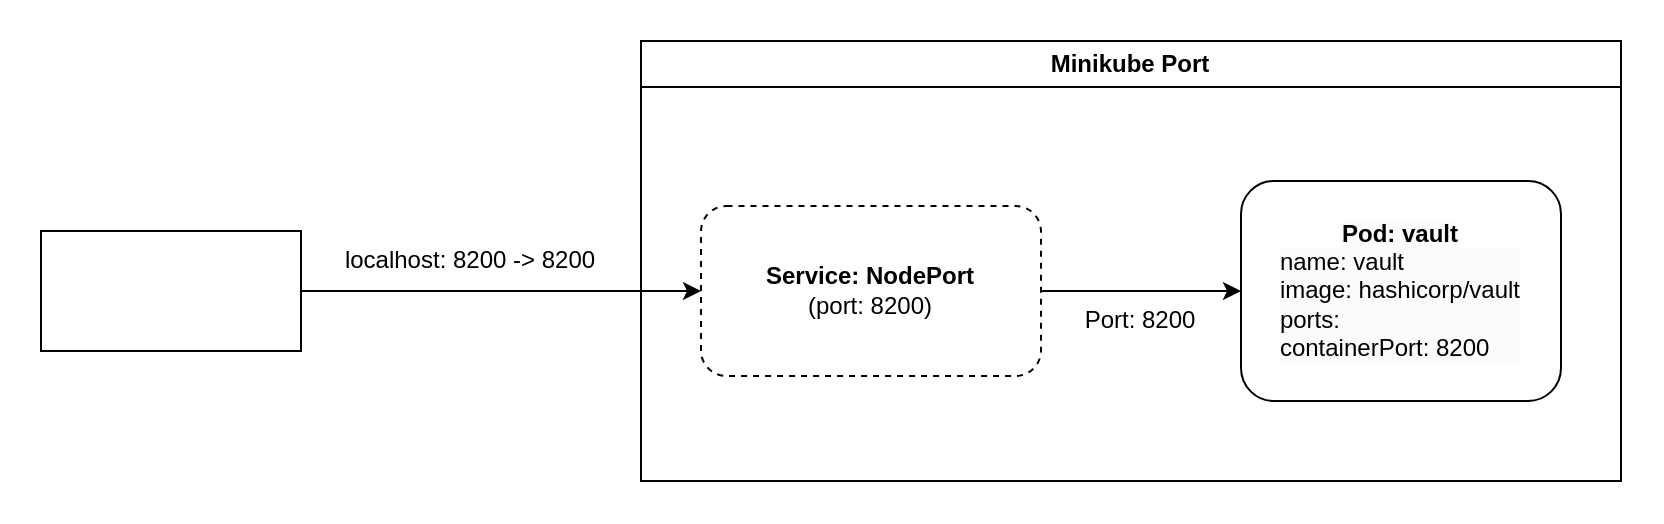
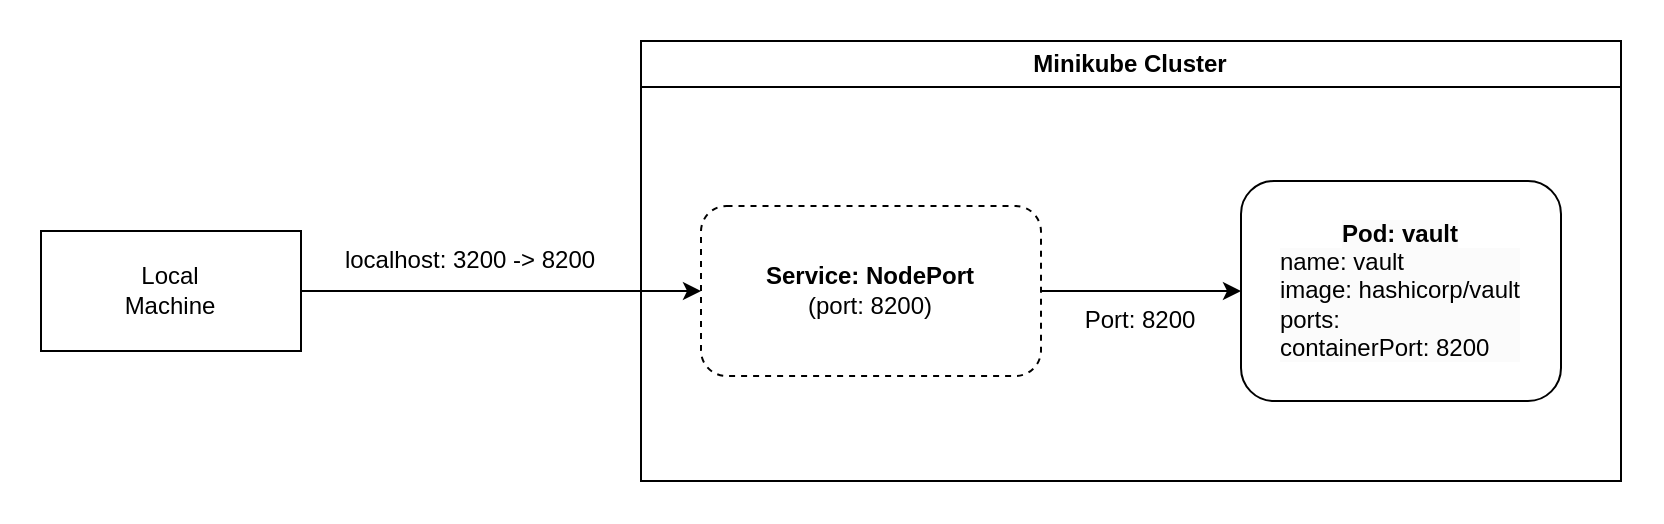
  <mxCell id="0" />
  <mxCell id="1" parent="0" />
- <mxCell id="2" value="Minikube Port" style="swimlane;whiteSpace=wrap;html=1;" vertex="1" parent="1"><mxGeometry x="320" y="20" width="490" height="220" as="geometry" /></mxCell>
+ <mxCell id="2" value="Minikube Cluster" style="swimlane;whiteSpace=wrap;html=1;" vertex="1" parent="1"><mxGeometry x="320" y="20" width="490" height="220" as="geometry" /></mxCell>
  <mxCell id="3" style="edgeStyle=orthogonalEdgeStyle;rounded=0;orthogonalLoop=1;jettySize=auto;html=1;exitX=1;exitY=0.5;exitDx=0;exitDy=0;" edge="1" parent="2" source="4" target="5"><mxGeometry relative="1" as="geometry" /></mxCell>
  <mxCell id="4" value="&lt;span style=&quot;font-weight: 700;&quot;&gt;Service: NodePort&lt;/span&gt;&lt;div&gt;(port: 8200)&lt;/div&gt;" style="rounded=1;whiteSpace=wrap;html=1;dashed=1;" vertex="1" parent="2"><mxGeometry x="30" y="82.5" width="170" height="85" as="geometry" /></mxCell>
  <mxCell id="5" value="&lt;br&gt;&lt;span style=&quot;forced-color-adjust: none; color: rgb(0, 0, 0); font-family: Helvetica; font-size: 12px; font-style: normal; font-variant-ligatures: normal; font-variant-caps: normal; letter-spacing: normal; orphans: 2; text-align: center; text-indent: 0px; text-transform: none; widows: 2; word-spacing: 0px; -webkit-text-stroke-width: 0px; white-space: normal; background-color: rgb(251, 251, 251); text-decoration-thickness: initial; text-decoration-style: initial; text-decoration-color: initial; font-weight: 700;&quot;&gt;Pod: vault&lt;/span&gt;&lt;div style=&quot;text-align: left; forced-color-adjust: none; color: rgb(0, 0, 0); font-family: Helvetica; font-size: 12px; font-style: normal; font-variant-ligatures: normal; font-variant-caps: normal; font-weight: 400; letter-spacing: normal; orphans: 2; text-indent: 0px; text-transform: none; widows: 2; word-spacing: 0px; -webkit-text-stroke-width: 0px; white-space: normal; background-color: rgb(251, 251, 251); text-decoration-thickness: initial; text-decoration-style: initial; text-decoration-color: initial;&quot;&gt;name: vault&lt;/div&gt;&lt;div style=&quot;text-align: left; forced-color-adjust: none; color: rgb(0, 0, 0); font-family: Helvetica; font-size: 12px; font-style: normal; font-variant-ligatures: normal; font-variant-caps: normal; font-weight: 400; letter-spacing: normal; orphans: 2; text-indent: 0px; text-transform: none; widows: 2; word-spacing: 0px; -webkit-text-stroke-width: 0px; white-space: normal; background-color: rgb(251, 251, 251); text-decoration-thickness: initial; text-decoration-style: initial; text-decoration-color: initial;&quot;&gt;image: hashicorp/vault&lt;/div&gt;&lt;div style=&quot;text-align: left; forced-color-adjust: none; color: rgb(0, 0, 0); font-family: Helvetica; font-size: 12px; font-style: normal; font-variant-ligatures: normal; font-variant-caps: normal; font-weight: 400; letter-spacing: normal; orphans: 2; text-indent: 0px; text-transform: none; widows: 2; word-spacing: 0px; -webkit-text-stroke-width: 0px; white-space: normal; background-color: rgb(251, 251, 251); text-decoration-thickness: initial; text-decoration-style: initial; text-decoration-color: initial;&quot;&gt;ports:&amp;nbsp;&lt;/div&gt;&lt;div style=&quot;text-align: left; forced-color-adjust: none; color: rgb(0, 0, 0); font-family: Helvetica; font-size: 12px; font-style: normal; font-variant-ligatures: normal; font-variant-caps: normal; font-weight: 400; letter-spacing: normal; orphans: 2; text-indent: 0px; text-transform: none; widows: 2; word-spacing: 0px; -webkit-text-stroke-width: 0px; white-space: normal; background-color: rgb(251, 251, 251); text-decoration-thickness: initial; text-decoration-style: initial; text-decoration-color: initial;&quot;&gt;containerPort: 8200&lt;/div&gt;&lt;div&gt;&lt;br/&gt;&lt;/div&gt;" style="rounded=1;whiteSpace=wrap;html=1;" vertex="1" parent="2"><mxGeometry x="300" y="70" width="160" height="110" as="geometry" /></mxCell>
  <mxCell id="6" value="Port: 8200" style="text;html=1;align=center;verticalAlign=middle;whiteSpace=wrap;rounded=0;" vertex="1" parent="2"><mxGeometry x="220" y="125" width="60" height="30" as="geometry" /></mxCell>
  <mxCell id="7" style="edgeStyle=orthogonalEdgeStyle;rounded=0;orthogonalLoop=1;jettySize=auto;html=1;exitX=1;exitY=0.5;exitDx=0;exitDy=0;entryX=0;entryY=0.5;entryDx=0;entryDy=0;" edge="1" parent="1" source="8" target="4"><mxGeometry relative="1" as="geometry" /></mxCell>
  <mxCell id="8" value="" style="rounded=0;whiteSpace=wrap;html=1;" vertex="1" parent="1"><mxGeometry x="20" y="115" width="130" height="60" as="geometry" /></mxCell>
- <mxCell id="10" value="localhost: 8200 -&amp;gt; 8200" style="text;html=1;align=center;verticalAlign=middle;whiteSpace=wrap;rounded=0;" vertex="1" parent="1"><mxGeometry x="170" y="115" width="130" height="30" as="geometry" /></mxCell>
+ <mxCell id="9" value="Local Machine" style="text;html=1;align=center;verticalAlign=middle;whiteSpace=wrap;rounded=0;" vertex="1" parent="1"><mxGeometry x="55" y="130" width="60" height="30" as="geometry" /></mxCell>
+ <mxCell id="10" value="localhost: 3200 -&amp;gt; 8200" style="text;html=1;align=center;verticalAlign=middle;whiteSpace=wrap;rounded=0;" vertex="1" parent="1"><mxGeometry x="170" y="115" width="130" height="30" as="geometry" /></mxCell>
